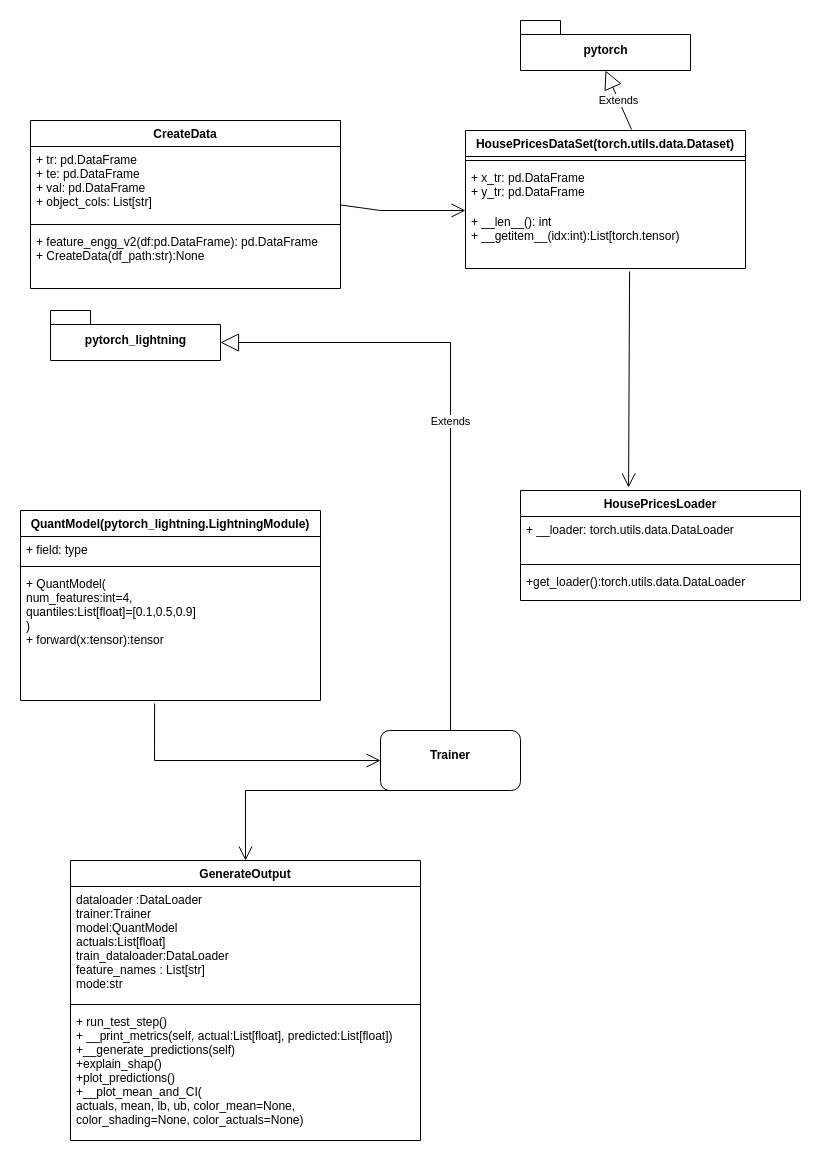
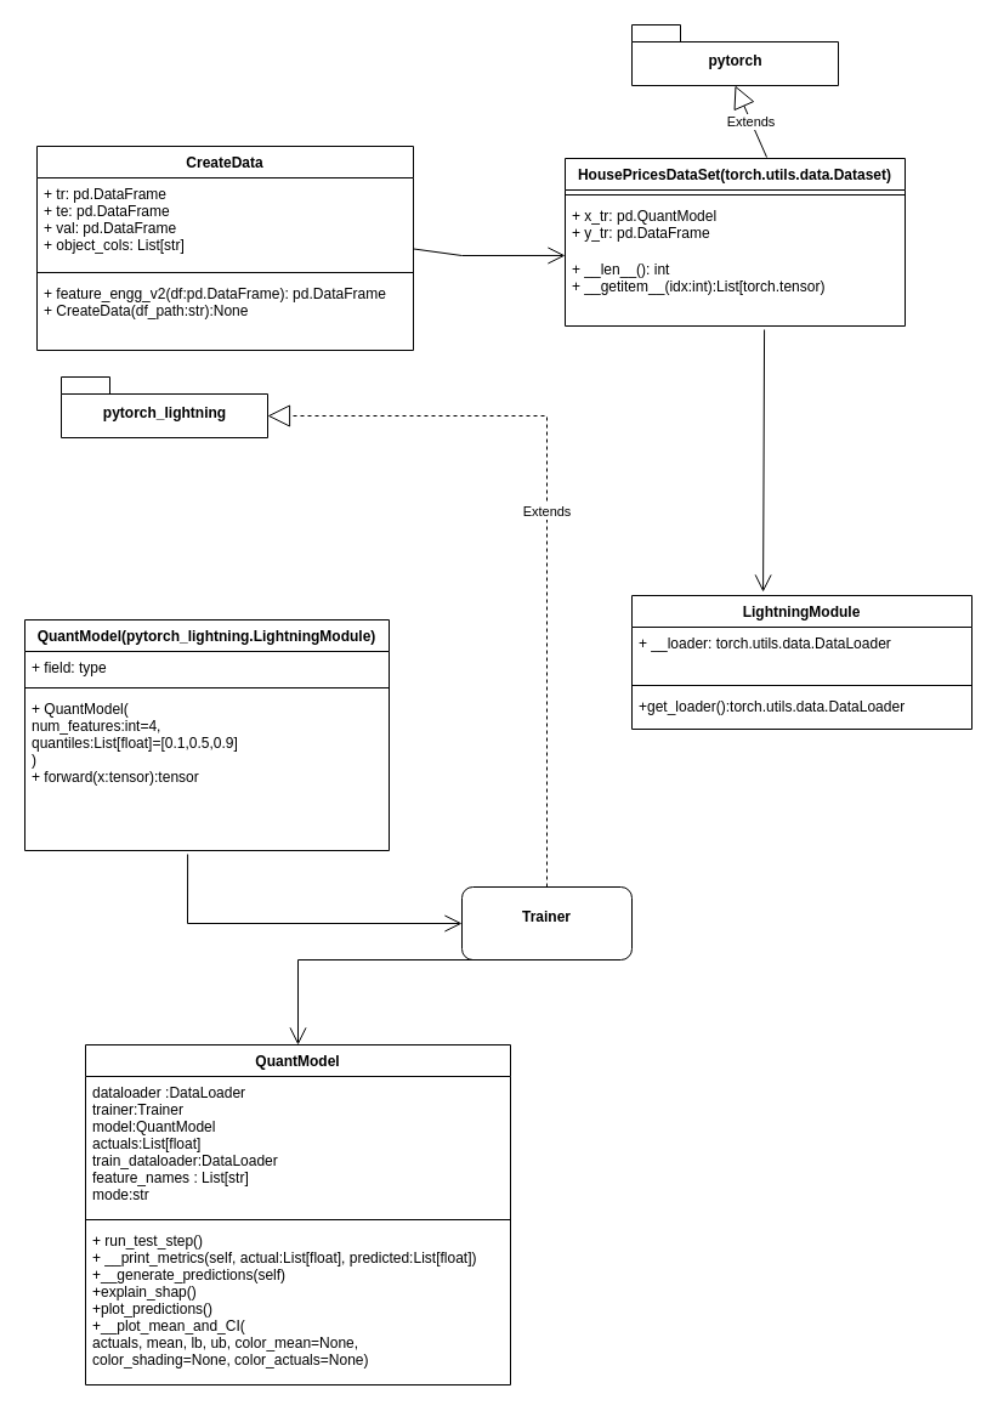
  <mxCell id="0" />
  <mxCell id="1" parent="0" />
  <mxCell id="2" value="CreateData" style="swimlane;fontStyle=1;align=center;verticalAlign=top;childLayout=stackLayout;horizontal=1;startSize=26;horizontalStack=0;resizeParent=1;resizeParentMax=0;resizeLast=0;collapsible=1;marginBottom=0;" vertex="1" parent="1"><mxGeometry x="30" y="120" width="310" height="168" as="geometry" /></mxCell>
  <mxCell id="3" value="+ tr: pd.DataFrame&#10;+ te: pd.DataFrame&#10;+ val: pd.DataFrame&#10;+ object_cols: List[str]" style="text;strokeColor=none;fillColor=none;align=left;verticalAlign=top;spacingLeft=4;spacingRight=4;overflow=hidden;rotatable=0;points=[[0,0.5],[1,0.5]];portConstraint=eastwest;" vertex="1" parent="2"><mxGeometry y="26" width="310" height="74" as="geometry" /></mxCell>
  <mxCell id="4" value="" style="line;strokeWidth=1;fillColor=none;align=left;verticalAlign=middle;spacingTop=-1;spacingLeft=3;spacingRight=3;rotatable=0;labelPosition=right;points=[];portConstraint=eastwest;" vertex="1" parent="2"><mxGeometry y="100" width="310" height="8" as="geometry" /></mxCell>
  <mxCell id="5" value="+ feature_engg_v2(df:pd.DataFrame): pd.DataFrame&#10;+ CreateData(df_path:str):None" style="text;strokeColor=none;fillColor=none;align=left;verticalAlign=top;spacingLeft=4;spacingRight=4;overflow=hidden;rotatable=0;points=[[0,0.5],[1,0.5]];portConstraint=eastwest;" vertex="1" parent="2"><mxGeometry y="108" width="310" height="60" as="geometry" /></mxCell>
  <mxCell id="6" value="HousePricesDataSet(torch.utils.data.Dataset)" style="swimlane;fontStyle=1;align=center;verticalAlign=top;childLayout=stackLayout;horizontal=1;startSize=26;horizontalStack=0;resizeParent=1;resizeParentMax=0;resizeLast=0;collapsible=1;marginBottom=0;" vertex="1" parent="1"><mxGeometry x="465" y="130" width="280" height="138" as="geometry" /></mxCell>
  <mxCell id="7" value="" style="line;strokeWidth=1;fillColor=none;align=left;verticalAlign=middle;spacingTop=-1;spacingLeft=3;spacingRight=3;rotatable=0;labelPosition=right;points=[];portConstraint=eastwest;" vertex="1" parent="6"><mxGeometry y="26" width="280" height="8" as="geometry" /></mxCell>
- <mxCell id="8" value="+ x_tr: pd.DataFrame&#10;+ y_tr: pd.DataFrame" style="text;strokeColor=none;fillColor=none;align=left;verticalAlign=top;spacingLeft=4;spacingRight=4;overflow=hidden;rotatable=0;points=[[0,0.5],[1,0.5]];portConstraint=eastwest;" vertex="1" parent="6"><mxGeometry y="34" width="280" height="44" as="geometry" /></mxCell>
+ <mxCell id="8" value="+ x_tr: pd.QuantModel&#10;+ y_tr: pd.DataFrame" style="text;strokeColor=none;fillColor=none;align=left;verticalAlign=top;spacingLeft=4;spacingRight=4;overflow=hidden;rotatable=0;points=[[0,0.5],[1,0.5]];portConstraint=eastwest;" vertex="1" parent="6"><mxGeometry y="34" width="280" height="44" as="geometry" /></mxCell>
  <mxCell id="9" value="+ __len__(): int&#10;+ __getitem__(idx:int):List[torch.tensor)" style="text;strokeColor=none;fillColor=none;align=left;verticalAlign=top;spacingLeft=4;spacingRight=4;overflow=hidden;rotatable=0;points=[[0,0.5],[1,0.5]];portConstraint=eastwest;" vertex="1" parent="6"><mxGeometry y="78" width="280" height="60" as="geometry" /></mxCell>
- <mxCell id="10" value="HousePricesLoader" style="swimlane;fontStyle=1;align=center;verticalAlign=top;childLayout=stackLayout;horizontal=1;startSize=26;horizontalStack=0;resizeParent=1;resizeParentMax=0;resizeLast=0;collapsible=1;marginBottom=0;" vertex="1" parent="1"><mxGeometry x="520" y="490" width="280" height="110" as="geometry" /></mxCell>
+ <mxCell id="10" value="LightningModule" style="swimlane;fontStyle=1;align=center;verticalAlign=top;childLayout=stackLayout;horizontal=1;startSize=26;horizontalStack=0;resizeParent=1;resizeParentMax=0;resizeLast=0;collapsible=1;marginBottom=0;" vertex="1" parent="1"><mxGeometry x="520" y="490" width="280" height="110" as="geometry" /></mxCell>
  <mxCell id="11" value="+ __loader: torch.utils.data.DataLoader" style="text;strokeColor=none;fillColor=none;align=left;verticalAlign=top;spacingLeft=4;spacingRight=4;overflow=hidden;rotatable=0;points=[[0,0.5],[1,0.5]];portConstraint=eastwest;" vertex="1" parent="10"><mxGeometry y="26" width="280" height="44" as="geometry" /></mxCell>
  <mxCell id="12" value="" style="line;strokeWidth=1;fillColor=none;align=left;verticalAlign=middle;spacingTop=-1;spacingLeft=3;spacingRight=3;rotatable=0;labelPosition=right;points=[];portConstraint=eastwest;" vertex="1" parent="10"><mxGeometry y="70" width="280" height="8" as="geometry" /></mxCell>
  <mxCell id="13" value="+get_loader():torch.utils.data.DataLoader" style="text;strokeColor=none;fillColor=none;align=left;verticalAlign=top;spacingLeft=4;spacingRight=4;overflow=hidden;rotatable=0;points=[[0,0.5],[1,0.5]];portConstraint=eastwest;" vertex="1" parent="10"><mxGeometry y="78" width="280" height="32" as="geometry" /></mxCell>
- <mxCell id="14" value="GenerateOutput" style="swimlane;fontStyle=1;align=center;verticalAlign=top;childLayout=stackLayout;horizontal=1;startSize=26;horizontalStack=0;resizeParent=1;resizeParentMax=0;resizeLast=0;collapsible=1;marginBottom=0;" vertex="1" parent="1"><mxGeometry x="70" y="860" width="350" height="280" as="geometry" /></mxCell>
+ <mxCell id="14" value="QuantModel" style="swimlane;fontStyle=1;align=center;verticalAlign=top;childLayout=stackLayout;horizontal=1;startSize=26;horizontalStack=0;resizeParent=1;resizeParentMax=0;resizeLast=0;collapsible=1;marginBottom=0;" vertex="1" parent="1"><mxGeometry x="70" y="860" width="350" height="280" as="geometry" /></mxCell>
  <mxCell id="15" value="dataloader :DataLoader&#10;        trainer:Trainer&#10;        model:QuantModel&#10;        actuals:List[float]&#10;        train_dataloader:DataLoader&#10;        feature_names : List[str] &#10;        mode:str" style="text;strokeColor=none;fillColor=none;align=left;verticalAlign=top;spacingLeft=4;spacingRight=4;overflow=hidden;rotatable=0;points=[[0,0.5],[1,0.5]];portConstraint=eastwest;" vertex="1" parent="14"><mxGeometry y="26" width="350" height="114" as="geometry" /></mxCell>
  <mxCell id="16" value="" style="line;strokeWidth=1;fillColor=none;align=left;verticalAlign=middle;spacingTop=-1;spacingLeft=3;spacingRight=3;rotatable=0;labelPosition=right;points=[];portConstraint=eastwest;" vertex="1" parent="14"><mxGeometry y="140" width="350" height="8" as="geometry" /></mxCell>
  <mxCell id="17" value="+ run_test_step()&#10;+ __print_metrics(self, actual:List[float], predicted:List[float])&#10;+__generate_predictions(self)&#10;+explain_shap()&#10;+plot_predictions()&#10;+__plot_mean_and_CI(&#10;        actuals, mean, lb, ub, color_mean=None, &#10;        color_shading=None, color_actuals=None)&#10;&#10;" style="text;strokeColor=none;fillColor=none;align=left;verticalAlign=top;spacingLeft=4;spacingRight=4;overflow=hidden;rotatable=0;points=[[0,0.5],[1,0.5]];portConstraint=eastwest;" vertex="1" parent="14"><mxGeometry y="148" width="350" height="132" as="geometry" /></mxCell>
  <mxCell id="18" value="pytorch_lightning" style="shape=folder;fontStyle=1;spacingTop=10;tabWidth=40;tabHeight=14;tabPosition=left;html=1;" vertex="1" parent="1"><mxGeometry x="50" y="310" width="170" height="50" as="geometry" /></mxCell>
  <mxCell id="19" value="pytorch" style="shape=folder;fontStyle=1;spacingTop=10;tabWidth=40;tabHeight=14;tabPosition=left;html=1;" vertex="1" parent="1"><mxGeometry x="520" y="20" width="170" height="50" as="geometry" /></mxCell>
  <mxCell id="20" value="QuantModel(pytorch_lightning.LightningModule)" style="swimlane;fontStyle=1;align=center;verticalAlign=top;childLayout=stackLayout;horizontal=1;startSize=26;horizontalStack=0;resizeParent=1;resizeParentMax=0;resizeLast=0;collapsible=1;marginBottom=0;" vertex="1" parent="1"><mxGeometry x="20" y="510" width="300" height="190" as="geometry" /></mxCell>
  <mxCell id="21" value="+ field: type" style="text;strokeColor=none;fillColor=none;align=left;verticalAlign=top;spacingLeft=4;spacingRight=4;overflow=hidden;rotatable=0;points=[[0,0.5],[1,0.5]];portConstraint=eastwest;" vertex="1" parent="20"><mxGeometry y="26" width="300" height="26" as="geometry" /></mxCell>
  <mxCell id="22" value="" style="line;strokeWidth=1;fillColor=none;align=left;verticalAlign=middle;spacingTop=-1;spacingLeft=3;spacingRight=3;rotatable=0;labelPosition=right;points=[];portConstraint=eastwest;" vertex="1" parent="20"><mxGeometry y="52" width="300" height="8" as="geometry" /></mxCell>
  <mxCell id="23" value="+ QuantModel(&#10;num_features:int=4, &#10;quantiles:List[float]=[0.1,0.5,0.9]&#10;)&#10;+ forward(x:tensor):tensor" style="text;strokeColor=none;fillColor=none;align=left;verticalAlign=top;spacingLeft=4;spacingRight=4;overflow=hidden;rotatable=0;points=[[0,0.5],[1,0.5]];portConstraint=eastwest;" vertex="1" parent="20"><mxGeometry y="60" width="300" height="130" as="geometry" /></mxCell>
  <mxCell id="24" value="Extends" style="endArrow=block;endSize=16;endFill=0;html=1;rounded=0;exitX=0.593;exitY=-0.007;exitDx=0;exitDy=0;entryX=0.5;entryY=1;entryDx=0;entryDy=0;entryPerimeter=0;exitPerimeter=0;" edge="1" parent="1" source="6" target="19"><mxGeometry width="160" relative="1" as="geometry"><mxPoint x="660" y="270.5" as="sourcePoint" /><mxPoint x="625" y="185.5" as="targetPoint" /><Array as="points" /></mxGeometry></mxCell>
  <mxCell id="25" value="" style="endArrow=open;endFill=1;endSize=12;html=1;rounded=0;entryX=0;entryY=0.033;entryDx=0;entryDy=0;entryPerimeter=0;" edge="1" parent="1"><mxGeometry width="160" relative="1" as="geometry"><mxPoint x="340" y="204.462" as="sourcePoint" /><mxPoint x="465" y="209.98" as="targetPoint" /><Array as="points"><mxPoint x="380" y="210" /></Array></mxGeometry></mxCell>
  <mxCell id="26" value="" style="endArrow=open;endFill=1;endSize=12;html=1;rounded=0;entryX=0.386;entryY=-0.027;entryDx=0;entryDy=0;entryPerimeter=0;exitX=0.586;exitY=1.05;exitDx=0;exitDy=0;exitPerimeter=0;" edge="1" parent="1" source="9" target="10"><mxGeometry width="160" relative="1" as="geometry"><mxPoint x="350" y="214.462" as="sourcePoint" /><mxPoint x="475" y="219.98" as="targetPoint" /><Array as="points" /></mxGeometry></mxCell>
  <mxCell id="27" value="&lt;p style=&quot;margin: 0px ; margin-top: 4px ; text-align: center&quot;&gt;&lt;br&gt;&lt;b&gt;Trainer&lt;/b&gt;&lt;/p&gt;" style="verticalAlign=top;align=left;overflow=fill;fontSize=12;fontFamily=Helvetica;html=1;rounded=1;" vertex="1" parent="1"><mxGeometry x="380" y="730" width="140" height="60" as="geometry" /></mxCell>
- <mxCell id="28" value="Extends" style="endArrow=block;endSize=16;endFill=0;html=1;rounded=0;exitX=0.5;exitY=0;exitDx=0;exitDy=0;entryX=0;entryY=0;entryDx=170;entryDy=32;entryPerimeter=0;" edge="1" parent="1" source="27" target="18"><mxGeometry width="160" relative="1" as="geometry"><mxPoint x="180" y="520" as="sourcePoint" /><mxPoint x="145" y="370" as="targetPoint" /><Array as="points"><mxPoint x="450" y="342" /></Array></mxGeometry></mxCell>
+ <mxCell id="28" value="Extends" style="endArrow=block;endSize=16;endFill=0;html=1;rounded=0;exitX=0.5;exitY=0;exitDx=0;exitDy=0;entryX=0;entryY=0;entryDx=170;entryDy=32;entryPerimeter=0;dashed=1;" edge="1" parent="1" source="27" target="18"><mxGeometry width="160" relative="1" as="geometry"><mxPoint x="180" y="520" as="sourcePoint" /><mxPoint x="145" y="370" as="targetPoint" /><Array as="points"><mxPoint x="450" y="342" /></Array></mxGeometry></mxCell>
  <mxCell id="29" value="" style="endArrow=open;endFill=1;endSize=12;html=1;rounded=0;entryX=0;entryY=0.5;entryDx=0;entryDy=0;exitX=0.447;exitY=1.023;exitDx=0;exitDy=0;exitPerimeter=0;" edge="1" parent="1" source="23" target="27"><mxGeometry width="160" relative="1" as="geometry"><mxPoint x="639.08" y="281" as="sourcePoint" /><mxPoint x="638.08" y="497.03" as="targetPoint" /><Array as="points"><mxPoint x="154" y="760" /></Array></mxGeometry></mxCell>
  <mxCell id="30" value="" style="endArrow=open;endFill=1;endSize=12;html=1;rounded=0;entryX=0.5;entryY=0;entryDx=0;entryDy=0;exitX=0.5;exitY=1;exitDx=0;exitDy=0;" edge="1" parent="1" source="27" target="14"><mxGeometry width="160" relative="1" as="geometry"><mxPoint x="174.1" y="722.99" as="sourcePoint" /><mxPoint x="400" y="780" as="targetPoint" /><Array as="points"><mxPoint x="245" y="790" /></Array></mxGeometry></mxCell>
